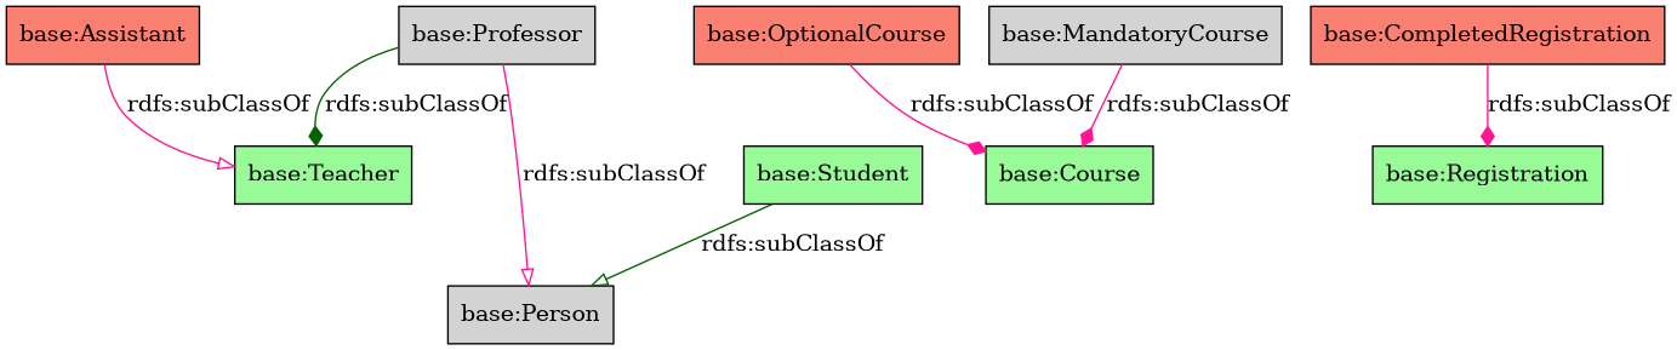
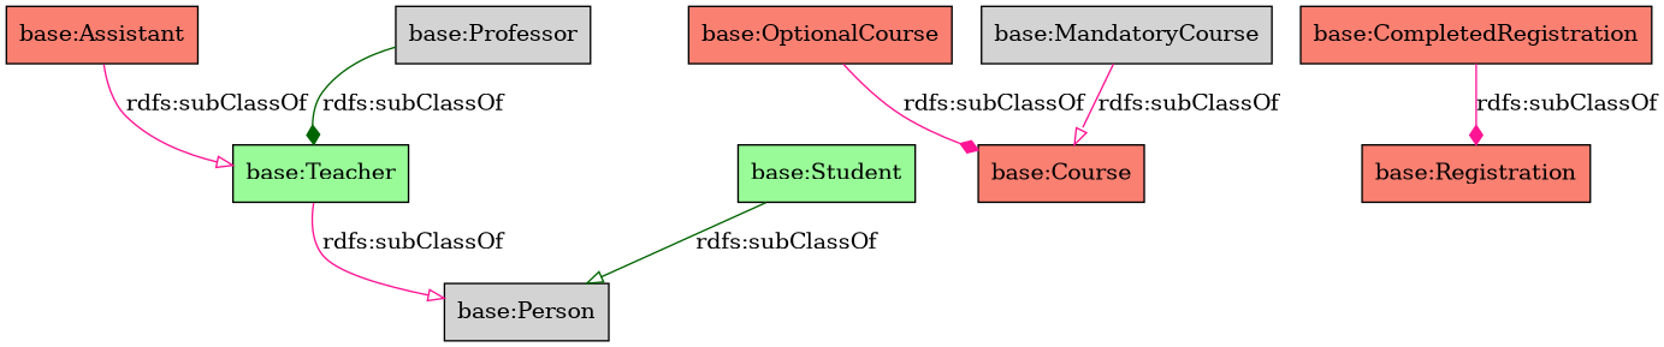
  digraph {
    rankdir=TB
    node [color=black fillcolor=palegreen shape=rectangle style=filled]
    edge [arrowhead=diamond color=deeppink]
    "base:Assistant" [fillcolor=salmon]
    "base:Teacher"
    "base:Person" [fillcolor=lightgrey]
    "base:OptionalCourse" [fillcolor=salmon]
-   "base:Course"
+   "base:Course" [fillcolor=salmon]
    "base:CompletedRegistration" [fillcolor=salmon]
-   "base:Registration"
+   "base:Registration" [fillcolor=salmon]
    "base:Professor" [fillcolor=lightgrey]
    "base:Student"
    "base:MandatoryCourse" [fillcolor=lightgrey]
    "base:Assistant" -> "base:Teacher" [arrowhead=onormal label="rdfs:subClassOf"]
-   "base:Professor" -> "base:Person" [arrowhead=onormal label="rdfs:subClassOf"]
+   "base:Teacher" -> "base:Person" [arrowhead=onormal label="rdfs:subClassOf"]
    "base:OptionalCourse" -> "base:Course" [label="rdfs:subClassOf"]
    "base:CompletedRegistration" -> "base:Registration" [label="rdfs:subClassOf"]
    "base:Professor" -> "base:Teacher" [color=darkgreen label="rdfs:subClassOf"]
    "base:Student" -> "base:Person" [arrowhead=onormal color=darkgreen label="rdfs:subClassOf"]
-   "base:MandatoryCourse" -> "base:Course" [label="rdfs:subClassOf"]
+   "base:MandatoryCourse" -> "base:Course" [arrowhead=onormal label="rdfs:subClassOf"]
  }
